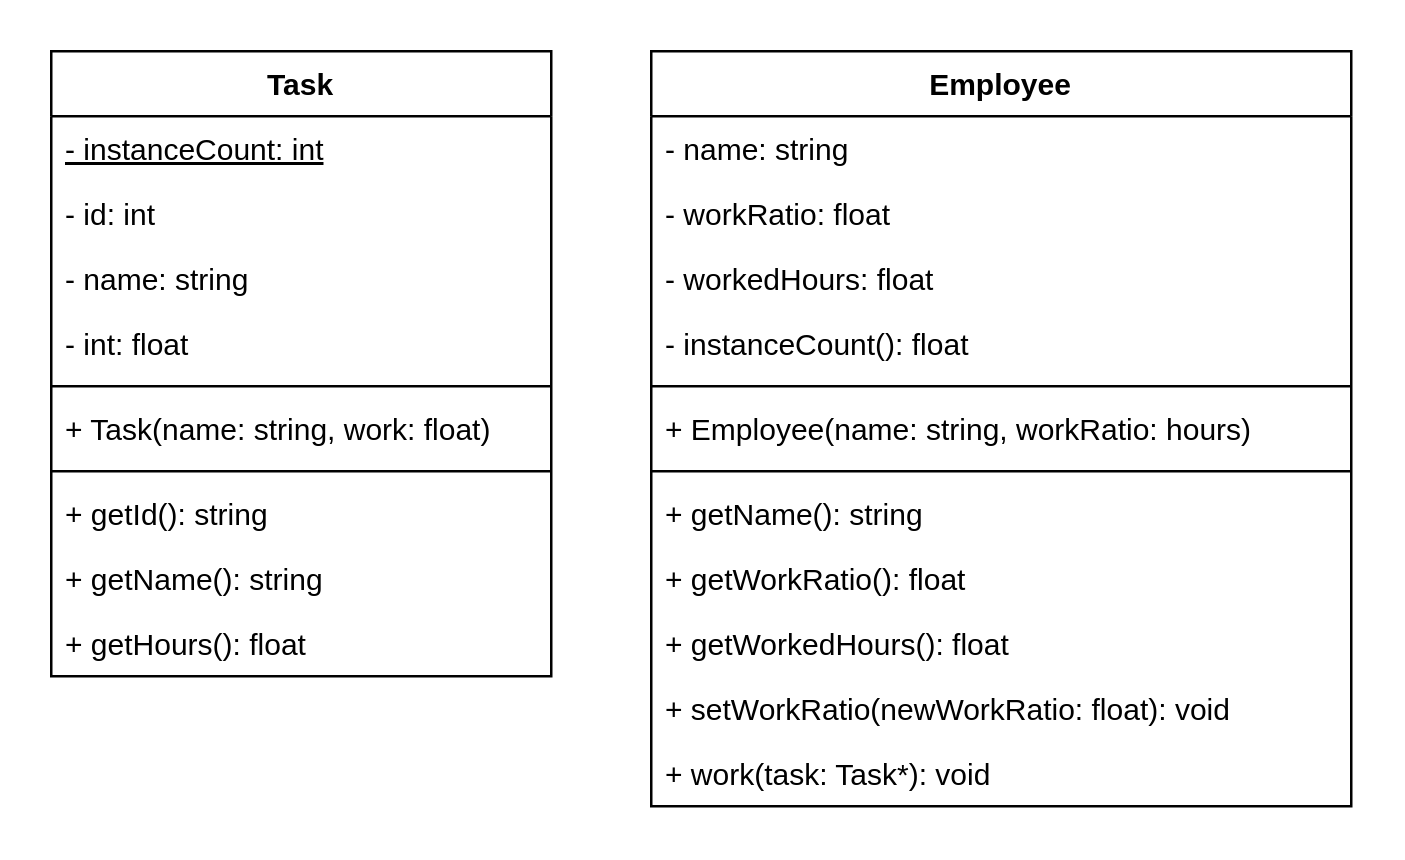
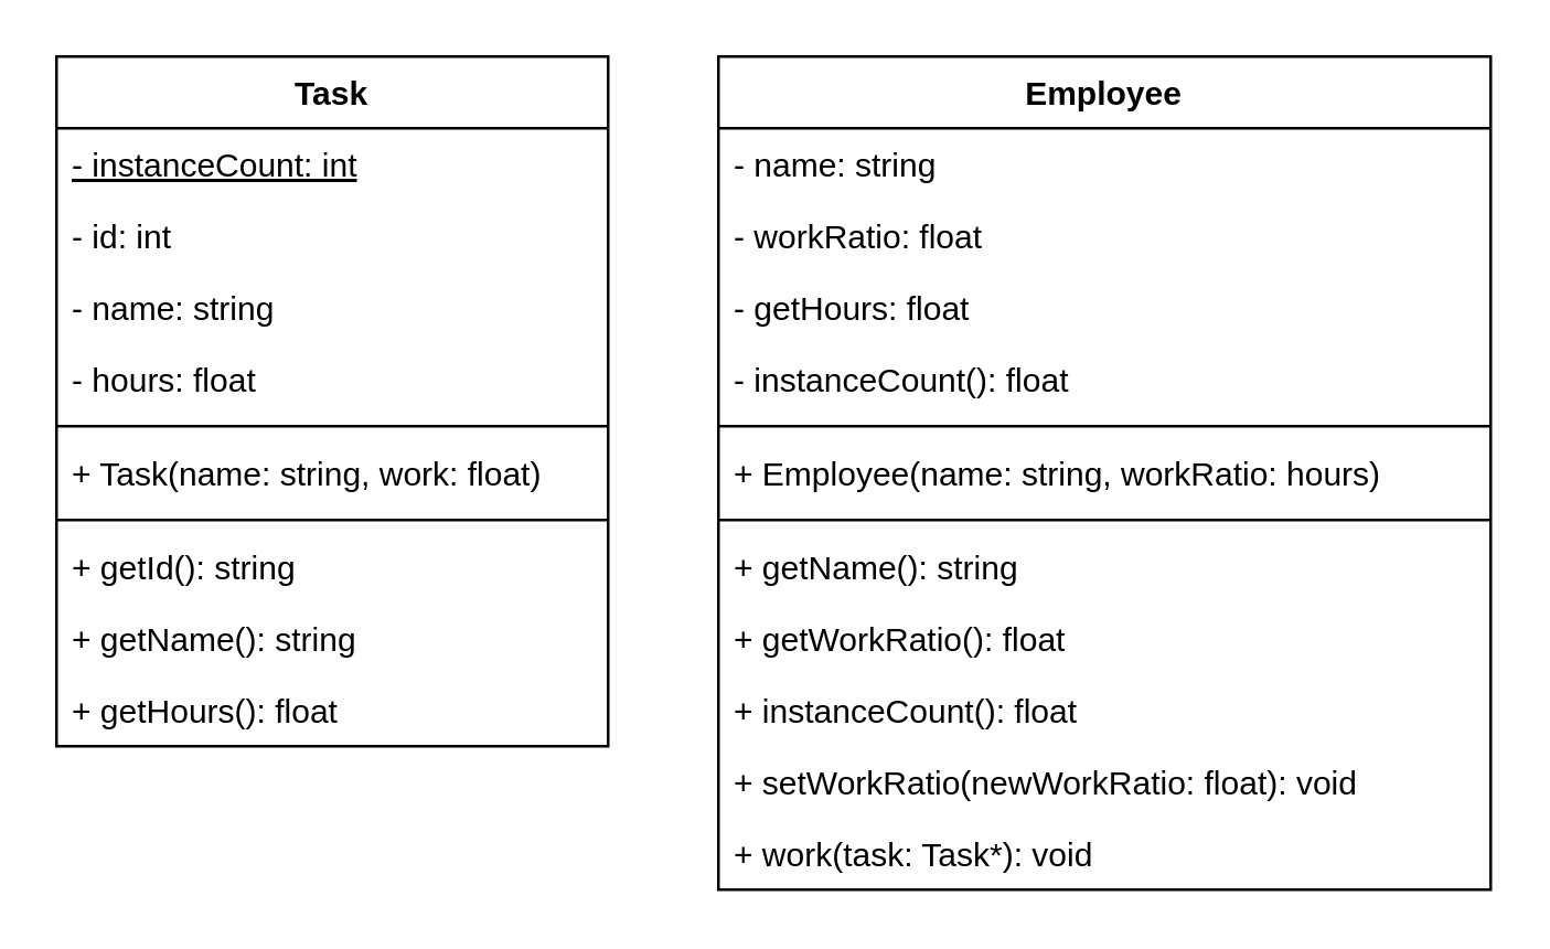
  <mxCell id="0" />
  <mxCell id="1" parent="0" />
  <mxCell id="2" value="Task" style="swimlane;fontStyle=1;align=center;verticalAlign=top;childLayout=stackLayout;horizontal=1;startSize=26;horizontalStack=0;resizeParent=1;resizeParentMax=0;resizeLast=0;collapsible=1;marginBottom=0;" parent="1" vertex="1"><mxGeometry x="20" y="20" width="200" height="250" as="geometry" /></mxCell>
  <mxCell id="3" value="- instanceCount: int" style="text;strokeColor=none;fillColor=none;align=left;verticalAlign=top;spacingLeft=4;spacingRight=4;overflow=hidden;rotatable=0;points=[[0,0.5],[1,0.5]];portConstraint=eastwest;fontStyle=4" parent="2" vertex="1"><mxGeometry y="26" width="200" height="26" as="geometry" /></mxCell>
  <mxCell id="4" value="- id: int" style="text;strokeColor=none;fillColor=none;align=left;verticalAlign=top;spacingLeft=4;spacingRight=4;overflow=hidden;rotatable=0;points=[[0,0.5],[1,0.5]];portConstraint=eastwest;" parent="2" vertex="1"><mxGeometry y="52" width="200" height="26" as="geometry" /></mxCell>
  <mxCell id="5" value="- name: string" style="text;strokeColor=none;fillColor=none;align=left;verticalAlign=top;spacingLeft=4;spacingRight=4;overflow=hidden;rotatable=0;points=[[0,0.5],[1,0.5]];portConstraint=eastwest;" parent="2" vertex="1"><mxGeometry y="78" width="200" height="26" as="geometry" /></mxCell>
- <mxCell id="6" value="- int: float" style="text;strokeColor=none;fillColor=none;align=left;verticalAlign=top;spacingLeft=4;spacingRight=4;overflow=hidden;rotatable=0;points=[[0,0.5],[1,0.5]];portConstraint=eastwest;" parent="2" vertex="1"><mxGeometry y="104" width="200" height="26" as="geometry" /></mxCell>
+ <mxCell id="6" value="- hours: float" style="text;strokeColor=none;fillColor=none;align=left;verticalAlign=top;spacingLeft=4;spacingRight=4;overflow=hidden;rotatable=0;points=[[0,0.5],[1,0.5]];portConstraint=eastwest;" parent="2" vertex="1"><mxGeometry y="104" width="200" height="26" as="geometry" /></mxCell>
  <mxCell id="7" value="" style="line;strokeWidth=1;fillColor=none;align=left;verticalAlign=middle;spacingTop=-1;spacingLeft=3;spacingRight=3;rotatable=0;labelPosition=right;points=[];portConstraint=eastwest;strokeColor=inherit;" parent="2" vertex="1"><mxGeometry y="130" width="200" height="8" as="geometry" /></mxCell>
  <mxCell id="8" value="+ Task(name: string, work: float)" style="text;strokeColor=none;fillColor=none;align=left;verticalAlign=top;spacingLeft=4;spacingRight=4;overflow=hidden;rotatable=0;points=[[0,0.5],[1,0.5]];portConstraint=eastwest;" parent="2" vertex="1"><mxGeometry y="138" width="200" height="26" as="geometry" /></mxCell>
  <mxCell id="9" value="" style="line;strokeWidth=1;fillColor=none;align=left;verticalAlign=middle;spacingTop=-1;spacingLeft=3;spacingRight=3;rotatable=0;labelPosition=right;points=[];portConstraint=eastwest;strokeColor=inherit;" parent="2" vertex="1"><mxGeometry y="164" width="200" height="8" as="geometry" /></mxCell>
  <mxCell id="10" value="+ getId(): string" style="text;strokeColor=none;fillColor=none;align=left;verticalAlign=top;spacingLeft=4;spacingRight=4;overflow=hidden;rotatable=0;points=[[0,0.5],[1,0.5]];portConstraint=eastwest;" parent="2" vertex="1"><mxGeometry y="172" width="200" height="26" as="geometry" /></mxCell>
  <mxCell id="11" value="+ getName(): string" style="text;strokeColor=none;fillColor=none;align=left;verticalAlign=top;spacingLeft=4;spacingRight=4;overflow=hidden;rotatable=0;points=[[0,0.5],[1,0.5]];portConstraint=eastwest;" parent="2" vertex="1"><mxGeometry y="198" width="200" height="26" as="geometry" /></mxCell>
  <mxCell id="12" value="+ getHours(): float" style="text;strokeColor=none;fillColor=none;align=left;verticalAlign=top;spacingLeft=4;spacingRight=4;overflow=hidden;rotatable=0;points=[[0,0.5],[1,0.5]];portConstraint=eastwest;" parent="2" vertex="1"><mxGeometry y="224" width="200" height="26" as="geometry" /></mxCell>
  <mxCell id="13" value="Employee" style="swimlane;fontStyle=1;align=center;verticalAlign=top;childLayout=stackLayout;horizontal=1;startSize=26;horizontalStack=0;resizeParent=1;resizeParentMax=0;resizeLast=0;collapsible=1;marginBottom=0;" parent="1" vertex="1"><mxGeometry x="260" y="20" width="280" height="302" as="geometry" /></mxCell>
  <mxCell id="14" value="- name: string" style="text;strokeColor=none;fillColor=none;align=left;verticalAlign=top;spacingLeft=4;spacingRight=4;overflow=hidden;rotatable=0;points=[[0,0.5],[1,0.5]];portConstraint=eastwest;" parent="13" vertex="1"><mxGeometry y="26" width="280" height="26" as="geometry" /></mxCell>
  <mxCell id="15" value="- workRatio: float" style="text;strokeColor=none;fillColor=none;align=left;verticalAlign=top;spacingLeft=4;spacingRight=4;overflow=hidden;rotatable=0;points=[[0,0.5],[1,0.5]];portConstraint=eastwest;" parent="13" vertex="1"><mxGeometry y="52" width="280" height="26" as="geometry" /></mxCell>
- <mxCell id="16" value="- workedHours: float" style="text;strokeColor=none;fillColor=none;align=left;verticalAlign=top;spacingLeft=4;spacingRight=4;overflow=hidden;rotatable=0;points=[[0,0.5],[1,0.5]];portConstraint=eastwest;" parent="13" vertex="1"><mxGeometry y="78" width="280" height="26" as="geometry" /></mxCell>
+ <mxCell id="16" value="- getHours: float" style="text;strokeColor=none;fillColor=none;align=left;verticalAlign=top;spacingLeft=4;spacingRight=4;overflow=hidden;rotatable=0;points=[[0,0.5],[1,0.5]];portConstraint=eastwest;" parent="13" vertex="1"><mxGeometry y="78" width="280" height="26" as="geometry" /></mxCell>
  <mxCell id="17" value="- instanceCount(): float" style="text;strokeColor=none;fillColor=none;align=left;verticalAlign=top;spacingLeft=4;spacingRight=4;overflow=hidden;rotatable=0;points=[[0,0.5],[1,0.5]];portConstraint=eastwest;" parent="13" vertex="1"><mxGeometry y="104" width="280" height="26" as="geometry" /></mxCell>
  <mxCell id="18" value="" style="line;strokeWidth=1;fillColor=none;align=left;verticalAlign=middle;spacingTop=-1;spacingLeft=3;spacingRight=3;rotatable=0;labelPosition=right;points=[];portConstraint=eastwest;strokeColor=inherit;" parent="13" vertex="1"><mxGeometry y="130" width="280" height="8" as="geometry" /></mxCell>
  <mxCell id="19" value="+ Employee(name: string, workRatio: hours)" style="text;strokeColor=none;fillColor=none;align=left;verticalAlign=top;spacingLeft=4;spacingRight=4;overflow=hidden;rotatable=0;points=[[0,0.5],[1,0.5]];portConstraint=eastwest;" parent="13" vertex="1"><mxGeometry y="138" width="280" height="26" as="geometry" /></mxCell>
  <mxCell id="20" value="" style="line;strokeWidth=1;fillColor=none;align=left;verticalAlign=middle;spacingTop=-1;spacingLeft=3;spacingRight=3;rotatable=0;labelPosition=right;points=[];portConstraint=eastwest;strokeColor=inherit;" parent="13" vertex="1"><mxGeometry y="164" width="280" height="8" as="geometry" /></mxCell>
  <mxCell id="21" value="+ getName(): string" style="text;strokeColor=none;fillColor=none;align=left;verticalAlign=top;spacingLeft=4;spacingRight=4;overflow=hidden;rotatable=0;points=[[0,0.5],[1,0.5]];portConstraint=eastwest;" parent="13" vertex="1"><mxGeometry y="172" width="280" height="26" as="geometry" /></mxCell>
  <mxCell id="22" value="+ getWorkRatio(): float" style="text;strokeColor=none;fillColor=none;align=left;verticalAlign=top;spacingLeft=4;spacingRight=4;overflow=hidden;rotatable=0;points=[[0,0.5],[1,0.5]];portConstraint=eastwest;" parent="13" vertex="1"><mxGeometry y="198" width="280" height="26" as="geometry" /></mxCell>
- <mxCell id="23" value="+ getWorkedHours(): float" style="text;strokeColor=none;fillColor=none;align=left;verticalAlign=top;spacingLeft=4;spacingRight=4;overflow=hidden;rotatable=0;points=[[0,0.5],[1,0.5]];portConstraint=eastwest;" parent="13" vertex="1"><mxGeometry y="224" width="280" height="26" as="geometry" /></mxCell>
+ <mxCell id="23" value="+ instanceCount(): float" style="text;strokeColor=none;fillColor=none;align=left;verticalAlign=top;spacingLeft=4;spacingRight=4;overflow=hidden;rotatable=0;points=[[0,0.5],[1,0.5]];portConstraint=eastwest;" parent="13" vertex="1"><mxGeometry y="224" width="280" height="26" as="geometry" /></mxCell>
  <mxCell id="24" value="+ setWorkRatio(newWorkRatio: float): void" style="text;strokeColor=none;fillColor=none;align=left;verticalAlign=top;spacingLeft=4;spacingRight=4;overflow=hidden;rotatable=0;points=[[0,0.5],[1,0.5]];portConstraint=eastwest;" parent="13" vertex="1"><mxGeometry y="250" width="280" height="26" as="geometry" /></mxCell>
  <mxCell id="25" value="+ work(task: Task*): void" style="text;strokeColor=none;fillColor=none;align=left;verticalAlign=top;spacingLeft=4;spacingRight=4;overflow=hidden;rotatable=0;points=[[0,0.5],[1,0.5]];portConstraint=eastwest;" parent="13" vertex="1"><mxGeometry y="276" width="280" height="26" as="geometry" /></mxCell>
